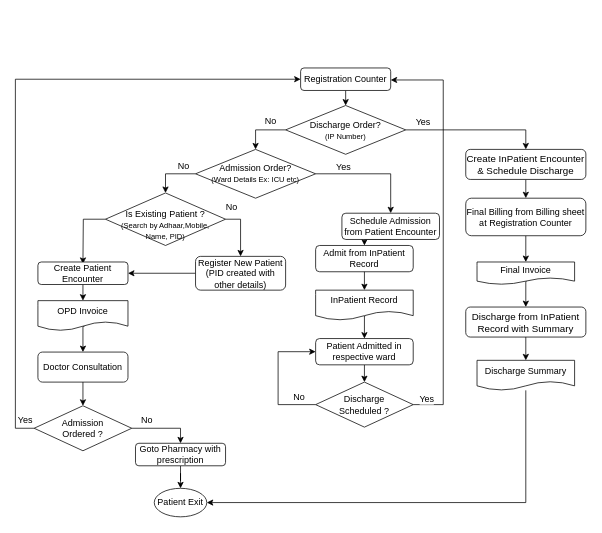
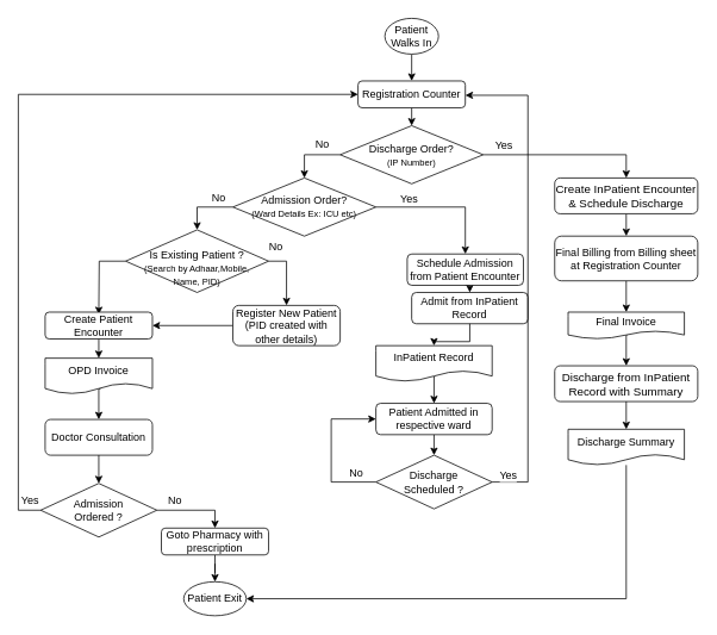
  <mxCell id="0" />
  <mxCell id="1" parent="0" />
+ <mxCell id="2" style="edgeStyle=orthogonalEdgeStyle;rounded=0;orthogonalLoop=1;jettySize=auto;html=1;exitX=0.5;exitY=1;exitDx=0;exitDy=0;entryX=0.5;entryY=0;entryDx=0;entryDy=0;fontSize=12;" edge="1" parent="1" source="3" target="13"><mxGeometry relative="1" as="geometry" /></mxCell>
+ <mxCell id="3" value="Patient&lt;br&gt;Walks In" style="ellipse;whiteSpace=wrap;html=1;" parent="1" vertex="1"><mxGeometry x="430" y="20" width="60" height="40" as="geometry" /></mxCell>
  <mxCell id="4" style="edgeStyle=orthogonalEdgeStyle;rounded=0;orthogonalLoop=1;jettySize=auto;html=1;exitX=1;exitY=0.5;exitDx=0;exitDy=0;entryX=0.5;entryY=0;entryDx=0;entryDy=0;fontSize=12;" edge="1" parent="1" source="7" target="16"><mxGeometry relative="1" as="geometry" /></mxCell>
  <mxCell id="5" value="No" style="edgeLabel;html=1;align=center;verticalAlign=middle;resizable=0;points=[];fontSize=12;" vertex="1" connectable="0" parent="4"><mxGeometry x="-0.347" y="-9" relative="1" as="geometry"><mxPoint x="-4" y="-19" as="offset" /></mxGeometry></mxCell>
  <mxCell id="6" style="edgeStyle=orthogonalEdgeStyle;rounded=0;orthogonalLoop=1;jettySize=auto;html=1;exitX=0;exitY=0.5;exitDx=0;exitDy=0;fontSize=12;" edge="1" parent="1" source="7"><mxGeometry relative="1" as="geometry"><mxPoint x="110" y="351" as="targetPoint" /></mxGeometry></mxCell>
  <mxCell id="7" value="&lt;br&gt;Is Existing Patient ?&lt;br&gt;&lt;font style=&quot;font-size: 10px&quot;&gt;(Search by Adhaar,Mobile,&lt;br&gt;Name, PID)&lt;/font&gt;" style="rhombus;whiteSpace=wrap;html=1;" parent="1" vertex="1"><mxGeometry x="140" y="256.5" width="160" height="70" as="geometry" /></mxCell>
  <mxCell id="8" style="edgeStyle=orthogonalEdgeStyle;rounded=0;orthogonalLoop=1;jettySize=auto;html=1;entryX=1;entryY=0.5;entryDx=0;entryDy=0;fontSize=12;exitX=0;exitY=0.5;exitDx=0;exitDy=0;" parent="1" edge="1" target="15" source="16"><mxGeometry relative="1" as="geometry"><mxPoint x="570" y="429" as="sourcePoint" /><mxPoint x="300" y="429" as="targetPoint" /></mxGeometry></mxCell>
  <mxCell id="9" value="" style="edgeStyle=orthogonalEdgeStyle;rounded=0;orthogonalLoop=1;jettySize=auto;html=1;fontSize=12;exitX=0.517;exitY=0.85;exitDx=0;exitDy=0;exitPerimeter=0;entryX=0.5;entryY=0;entryDx=0;entryDy=0;" edge="1" parent="1" source="10" target="18"><mxGeometry relative="1" as="geometry" /></mxCell>
  <mxCell id="10" value="OPD Invoice" style="shape=document;whiteSpace=wrap;html=1;boundedLbl=1;fontSize=12;" parent="1" vertex="1"><mxGeometry x="50" y="400" width="120" height="40" as="geometry" /></mxCell>
  <mxCell id="11" value="No" style="edgeStyle=orthogonalEdgeStyle;rounded=0;orthogonalLoop=1;jettySize=auto;html=1;exitX=0;exitY=0.5;exitDx=0;exitDy=0;entryX=0.5;entryY=0;entryDx=0;entryDy=0;fontSize=12;" edge="1" parent="1" source="56" target="31"><mxGeometry x="-0.394" y="-12" relative="1" as="geometry"><mxPoint as="offset" /></mxGeometry></mxCell>
  <mxCell id="12" style="edgeStyle=orthogonalEdgeStyle;rounded=0;orthogonalLoop=1;jettySize=auto;html=1;exitX=0.5;exitY=1;exitDx=0;exitDy=0;entryX=0.5;entryY=0;entryDx=0;entryDy=0;fontSize=12;" edge="1" parent="1" source="13" target="56"><mxGeometry relative="1" as="geometry" /></mxCell>
  <mxCell id="13" value="&lt;span&gt;Registration Counter&lt;/span&gt;" style="rounded=1;whiteSpace=wrap;html=1;fontSize=12;" parent="1" vertex="1"><mxGeometry x="400" y="90" width="120" height="30" as="geometry" /></mxCell>
  <mxCell id="14" style="edgeStyle=orthogonalEdgeStyle;rounded=0;orthogonalLoop=1;jettySize=auto;html=1;exitX=0.5;exitY=1;exitDx=0;exitDy=0;entryX=0.5;entryY=0;entryDx=0;entryDy=0;fontSize=12;" edge="1" parent="1" source="15" target="10"><mxGeometry relative="1" as="geometry" /></mxCell>
  <mxCell id="15" value="Create Patient Encounter" style="rounded=1;whiteSpace=wrap;html=1;fontSize=12;" parent="1" vertex="1"><mxGeometry x="50" y="348.5" width="120" height="30" as="geometry" /></mxCell>
  <mxCell id="16" value="Register New Patient&lt;br&gt;(PID created with other details)" style="rounded=1;whiteSpace=wrap;html=1;fontSize=12;" parent="1" vertex="1"><mxGeometry x="260" y="341" width="120" height="45" as="geometry" /></mxCell>
  <mxCell id="17" style="edgeStyle=orthogonalEdgeStyle;rounded=0;orthogonalLoop=1;jettySize=auto;html=1;exitX=0.5;exitY=1;exitDx=0;exitDy=0;entryX=0.5;entryY=0;entryDx=0;entryDy=0;fontSize=12;" edge="1" parent="1" source="18" target="26"><mxGeometry relative="1" as="geometry" /></mxCell>
  <mxCell id="18" value="Doctor Consultation" style="rounded=1;whiteSpace=wrap;html=1;fontSize=12;" vertex="1" parent="1"><mxGeometry x="50" y="468.5" width="120" height="40" as="geometry" /></mxCell>
  <mxCell id="19" value="Patient Exit" style="ellipse;whiteSpace=wrap;html=1;fontSize=12;" vertex="1" parent="1"><mxGeometry x="205" y="650" width="70" height="38" as="geometry" /></mxCell>
  <mxCell id="20" value="" style="edgeStyle=orthogonalEdgeStyle;rounded=0;orthogonalLoop=1;jettySize=auto;html=1;fontSize=12;" edge="1" parent="1" source="21" target="19"><mxGeometry relative="1" as="geometry" /></mxCell>
  <mxCell id="21" value="Goto Pharmacy with prescription" style="rounded=1;whiteSpace=wrap;html=1;fontSize=12;" vertex="1" parent="1"><mxGeometry x="180" y="590" width="120" height="30" as="geometry" /></mxCell>
  <mxCell id="22" style="edgeStyle=orthogonalEdgeStyle;rounded=0;orthogonalLoop=1;jettySize=auto;html=1;entryX=0.5;entryY=0;entryDx=0;entryDy=0;fontSize=12;" edge="1" parent="1" source="26" target="21"><mxGeometry relative="1" as="geometry"><mxPoint x="370" y="677" as="targetPoint" /></mxGeometry></mxCell>
  <mxCell id="23" value="No" style="edgeLabel;html=1;align=center;verticalAlign=middle;resizable=0;points=[];fontSize=12;" vertex="1" connectable="0" parent="22"><mxGeometry x="-0.654" relative="1" as="geometry"><mxPoint x="4" y="-11" as="offset" /></mxGeometry></mxCell>
  <mxCell id="24" style="edgeStyle=orthogonalEdgeStyle;rounded=0;orthogonalLoop=1;jettySize=auto;html=1;exitX=0;exitY=0.5;exitDx=0;exitDy=0;entryX=0;entryY=0.5;entryDx=0;entryDy=0;fontSize=12;" edge="1" parent="1" source="26" target="13"><mxGeometry relative="1" as="geometry"><Array as="points"><mxPoint x="20" y="570" /><mxPoint x="20" y="105" /></Array></mxGeometry></mxCell>
  <mxCell id="25" value="Yes" style="edgeLabel;html=1;align=center;verticalAlign=middle;resizable=0;points=[];fontSize=12;" vertex="1" connectable="0" parent="24"><mxGeometry x="-0.917" y="1" relative="1" as="geometry"><mxPoint x="13" y="0.5" as="offset" /></mxGeometry></mxCell>
  <mxCell id="26" value="Admission &lt;br&gt;Ordered ?" style="rhombus;whiteSpace=wrap;html=1;" vertex="1" parent="1"><mxGeometry x="45" y="540" width="130" height="60" as="geometry" /></mxCell>
  <mxCell id="27" style="edgeStyle=orthogonalEdgeStyle;rounded=0;orthogonalLoop=1;jettySize=auto;html=1;exitX=0;exitY=0.5;exitDx=0;exitDy=0;entryX=0.5;entryY=0;entryDx=0;entryDy=0;fontSize=12;" edge="1" parent="1" source="31" target="7"><mxGeometry relative="1" as="geometry"><mxPoint x="260" y="231" as="sourcePoint" /></mxGeometry></mxCell>
  <mxCell id="28" value="No" style="edgeLabel;html=1;align=center;verticalAlign=middle;resizable=0;points=[];fontSize=12;" vertex="1" connectable="0" parent="27"><mxGeometry x="-0.675" y="2" relative="1" as="geometry"><mxPoint x="-6" y="-12.5" as="offset" /></mxGeometry></mxCell>
  <mxCell id="29" style="edgeStyle=orthogonalEdgeStyle;rounded=0;orthogonalLoop=1;jettySize=auto;html=1;entryX=0.5;entryY=0;entryDx=0;entryDy=0;fontSize=12;exitX=1;exitY=0.5;exitDx=0;exitDy=0;" edge="1" parent="1" source="31" target="33"><mxGeometry relative="1" as="geometry"><mxPoint x="420" y="231" as="sourcePoint" /></mxGeometry></mxCell>
  <mxCell id="30" value="Yes" style="edgeLabel;html=1;align=center;verticalAlign=middle;resizable=0;points=[];fontSize=12;" vertex="1" connectable="0" parent="29"><mxGeometry x="-0.435" y="1" relative="1" as="geometry"><mxPoint x="-7" y="-9" as="offset" /></mxGeometry></mxCell>
  <mxCell id="31" value="Admission Order?&lt;br&gt;&lt;font style=&quot;font-size: 10px&quot;&gt;(Ward Details Ex: ICU etc)&lt;/font&gt;" style="rhombus;whiteSpace=wrap;html=1;" vertex="1" parent="1"><mxGeometry x="260" y="198.5" width="160" height="65" as="geometry" /></mxCell>
  <mxCell id="32" style="edgeStyle=orthogonalEdgeStyle;rounded=0;orthogonalLoop=1;jettySize=auto;html=1;exitX=0.5;exitY=1;exitDx=0;exitDy=0;entryX=0.5;entryY=0;entryDx=0;entryDy=0;fontSize=12;" edge="1" parent="1" source="33" target="34"><mxGeometry relative="1" as="geometry" /></mxCell>
  <mxCell id="33" value="Schedule Admission from Patient Encounter" style="rounded=1;whiteSpace=wrap;html=1;fontSize=12;" vertex="1" parent="1"><mxGeometry x="455" y="283.5" width="130" height="35" as="geometry" /></mxCell>
- <mxCell id="34" value="Admit from InPatient Record" style="rounded=1;whiteSpace=wrap;html=1;fontSize=12;" vertex="1" parent="1"><mxGeometry x="420" y="326.5" width="130" height="35" as="geometry" /></mxCell>
+ <mxCell id="34" value="Admit from InPatient Record" style="rounded=1;whiteSpace=wrap;html=1;fontSize=12;" vertex="1" parent="1"><mxGeometry x="460" y="326.5" width="130" height="35" as="geometry" /></mxCell>
  <mxCell id="35" style="edgeStyle=orthogonalEdgeStyle;rounded=0;orthogonalLoop=1;jettySize=auto;html=1;exitX=0.5;exitY=1;exitDx=0;exitDy=0;entryX=0.5;entryY=0;entryDx=0;entryDy=0;fontSize=12;" edge="1" parent="1" source="36" target="40"><mxGeometry relative="1" as="geometry" /></mxCell>
  <mxCell id="36" value="Patient Admitted in respective ward" style="rounded=1;whiteSpace=wrap;html=1;fontSize=12;" vertex="1" parent="1"><mxGeometry x="420" y="450.5" width="130" height="35" as="geometry" /></mxCell>
  <mxCell id="37" style="edgeStyle=orthogonalEdgeStyle;rounded=0;orthogonalLoop=1;jettySize=auto;html=1;exitX=0;exitY=0.5;exitDx=0;exitDy=0;entryX=0;entryY=0.5;entryDx=0;entryDy=0;fontSize=12;" edge="1" parent="1" source="40" target="36"><mxGeometry relative="1" as="geometry"><Array as="points"><mxPoint x="370" y="538.5" /><mxPoint x="370" y="468.5" /></Array></mxGeometry></mxCell>
  <mxCell id="38" value="No" style="edgeLabel;html=1;align=center;verticalAlign=middle;resizable=0;points=[];fontSize=12;" vertex="1" connectable="0" parent="37"><mxGeometry x="-0.848" y="2" relative="1" as="geometry"><mxPoint x="-10" y="-12" as="offset" /></mxGeometry></mxCell>
  <mxCell id="39" value="Yes" style="edgeStyle=orthogonalEdgeStyle;rounded=0;orthogonalLoop=1;jettySize=auto;html=1;fontSize=12;exitX=1;exitY=0.5;exitDx=0;exitDy=0;" edge="1" parent="1" source="40" target="13"><mxGeometry x="-0.935" y="9" relative="1" as="geometry"><mxPoint x="700" y="620" as="sourcePoint" /><mxPoint x="520" y="106" as="targetPoint" /><Array as="points"><mxPoint x="590" y="539" /><mxPoint x="590" y="106" /></Array><mxPoint y="1" as="offset" /></mxGeometry></mxCell>
  <mxCell id="40" value="Discharge &lt;br&gt;Scheduled&amp;nbsp;?" style="rhombus;whiteSpace=wrap;html=1;" vertex="1" parent="1"><mxGeometry x="420" y="508.5" width="130" height="60" as="geometry" /></mxCell>
  <mxCell id="41" value="" style="edgeStyle=orthogonalEdgeStyle;rounded=0;orthogonalLoop=1;jettySize=auto;html=1;fontSize=12;exitX=0.508;exitY=0.863;exitDx=0;exitDy=0;exitPerimeter=0;entryX=0.5;entryY=0;entryDx=0;entryDy=0;" edge="1" parent="1" source="42" target="36"><mxGeometry relative="1" as="geometry" /></mxCell>
  <mxCell id="42" value="InPatient Record" style="shape=document;whiteSpace=wrap;html=1;boundedLbl=1;fontSize=12;" vertex="1" parent="1"><mxGeometry x="420" y="386" width="130" height="40" as="geometry" /></mxCell>
  <mxCell id="43" style="edgeStyle=orthogonalEdgeStyle;rounded=0;orthogonalLoop=1;jettySize=auto;html=1;exitX=0.5;exitY=1;exitDx=0;exitDy=0;entryX=0.5;entryY=0;entryDx=0;entryDy=0;fontSize=12;" edge="1" parent="1" source="34" target="42"><mxGeometry relative="1" as="geometry"><mxPoint x="485" y="363.5" as="sourcePoint" /><mxPoint x="485" y="483.5" as="targetPoint" /></mxGeometry></mxCell>
  <mxCell id="44" style="edgeStyle=orthogonalEdgeStyle;rounded=0;orthogonalLoop=1;jettySize=auto;html=1;exitX=0.5;exitY=1;exitDx=0;exitDy=0;entryX=0.5;entryY=0;entryDx=0;entryDy=0;fontSize=12;" edge="1" parent="1" source="45" target="47"><mxGeometry relative="1" as="geometry" /></mxCell>
  <mxCell id="45" value="Final Billing from Billing sheet at Registration Counter" style="rounded=1;whiteSpace=wrap;html=1;fontSize=12;" vertex="1" parent="1"><mxGeometry x="620" y="263.5" width="160" height="50" as="geometry" /></mxCell>
  <mxCell id="46" value="" style="edgeStyle=orthogonalEdgeStyle;rounded=0;orthogonalLoop=1;jettySize=auto;html=1;fontSize=12;exitX=0.508;exitY=0.85;exitDx=0;exitDy=0;exitPerimeter=0;entryX=0.5;entryY=0;entryDx=0;entryDy=0;" edge="1" parent="1" source="47" target="51"><mxGeometry relative="1" as="geometry"><mxPoint x="700" y="418.5" as="targetPoint" /></mxGeometry></mxCell>
  <mxCell id="47" value="Final Invoice" style="shape=document;whiteSpace=wrap;html=1;boundedLbl=1;fontSize=12;" vertex="1" parent="1"><mxGeometry x="635" y="348.5" width="130" height="30" as="geometry" /></mxCell>
  <mxCell id="48" style="edgeStyle=orthogonalEdgeStyle;rounded=0;orthogonalLoop=1;jettySize=auto;html=1;exitX=0.5;exitY=1;exitDx=0;exitDy=0;entryX=0.5;entryY=0;entryDx=0;entryDy=0;fontSize=12;" edge="1" parent="1" source="49" target="45"><mxGeometry relative="1" as="geometry" /></mxCell>
  <mxCell id="49" value="&lt;span style=&quot;font-family: &amp;#34;arial&amp;#34; ; font-size: 13px ; text-align: left ; background-color: rgb(255 , 255 , 255)&quot;&gt;Create InPatient Encounter &amp;amp; Schedule Discharge&lt;/span&gt;" style="rounded=1;whiteSpace=wrap;html=1;fontSize=12;" vertex="1" parent="1"><mxGeometry x="620" y="198.5" width="160" height="40" as="geometry" /></mxCell>
  <mxCell id="50" style="edgeStyle=orthogonalEdgeStyle;rounded=0;orthogonalLoop=1;jettySize=auto;html=1;exitX=0.5;exitY=1;exitDx=0;exitDy=0;entryX=0.5;entryY=0;entryDx=0;entryDy=0;fontSize=12;" edge="1" parent="1" source="51" target="53"><mxGeometry relative="1" as="geometry" /></mxCell>
  <mxCell id="51" value="&lt;span style=&quot;font-family: &amp;#34;arial&amp;#34; ; font-size: 13px ; text-align: left ; background-color: rgb(255 , 255 , 255)&quot;&gt;Discharge from InPatient Record with Summary &lt;/span&gt;" style="rounded=1;whiteSpace=wrap;html=1;fontSize=12;" vertex="1" parent="1"><mxGeometry x="620" y="408.5" width="160" height="40" as="geometry" /></mxCell>
  <mxCell id="52" style="edgeStyle=orthogonalEdgeStyle;rounded=0;orthogonalLoop=1;jettySize=auto;html=1;entryX=1;entryY=0.5;entryDx=0;entryDy=0;fontSize=12;" edge="1" parent="1" source="53" target="19"><mxGeometry relative="1" as="geometry"><Array as="points"><mxPoint x="700" y="669" /></Array></mxGeometry></mxCell>
  <mxCell id="53" value="Discharge Summary" style="shape=document;whiteSpace=wrap;html=1;boundedLbl=1;fontSize=12;" vertex="1" parent="1"><mxGeometry x="635" y="479.5" width="130" height="40" as="geometry" /></mxCell>
  <mxCell id="54" style="edgeStyle=orthogonalEdgeStyle;rounded=0;orthogonalLoop=1;jettySize=auto;html=1;exitX=1;exitY=0.5;exitDx=0;exitDy=0;entryX=0.5;entryY=0;entryDx=0;entryDy=0;fontSize=12;" edge="1" parent="1" source="56" target="49"><mxGeometry relative="1" as="geometry" /></mxCell>
  <mxCell id="55" value="Yes" style="edgeLabel;html=1;align=center;verticalAlign=middle;resizable=0;points=[];fontSize=12;" vertex="1" connectable="0" parent="54"><mxGeometry x="-0.688" y="1" relative="1" as="geometry"><mxPoint x="-7" y="-10" as="offset" /></mxGeometry></mxCell>
  <mxCell id="56" value="Discharge Order?&lt;br&gt;&lt;font style=&quot;font-size: 10px&quot;&gt;(IP Number)&lt;/font&gt;" style="rhombus;whiteSpace=wrap;html=1;" vertex="1" parent="1"><mxGeometry x="380" y="140" width="160" height="65" as="geometry" /></mxCell>
